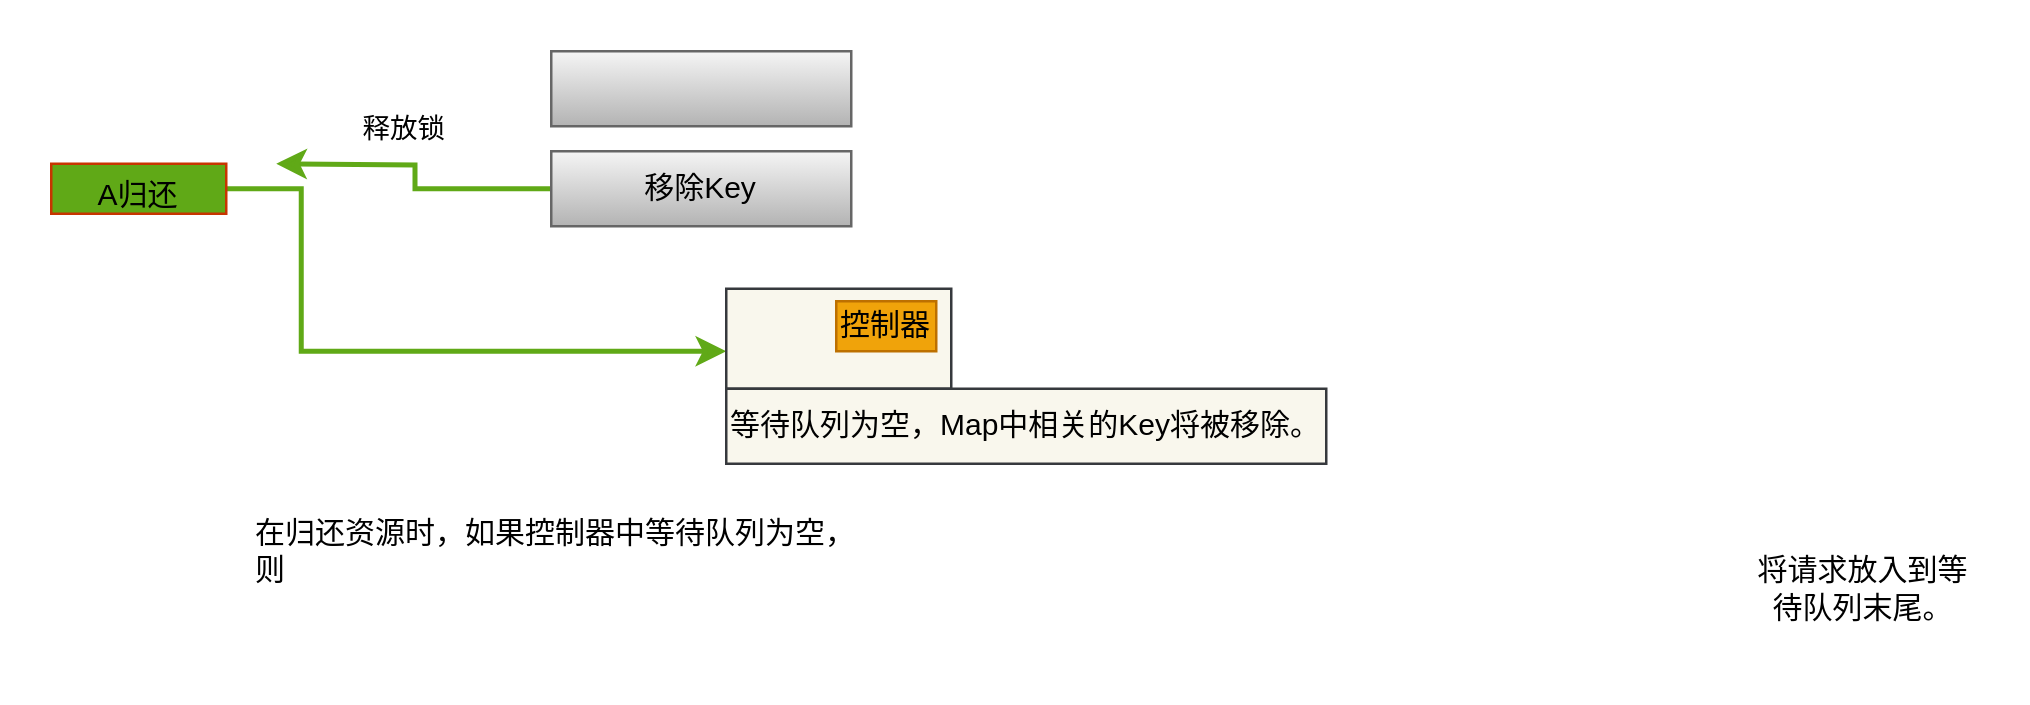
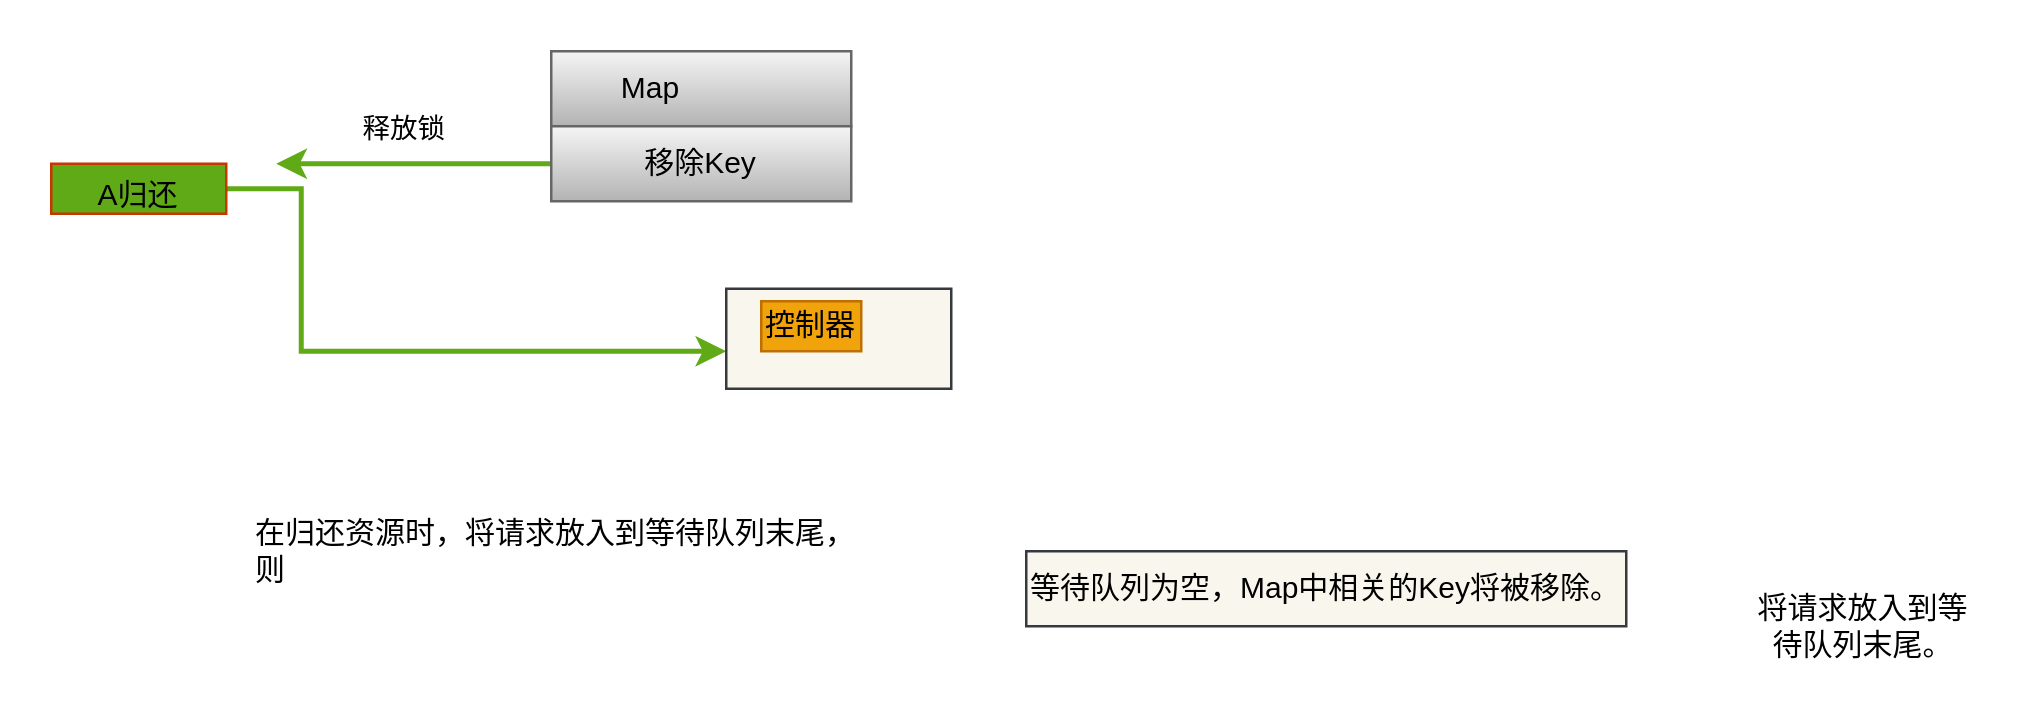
  <mxCell id="0" />
  <mxCell id="1" parent="0" />
- <mxCell id="2" value="将请求放入到等待队列末尾。" style="text;html=1;strokeColor=none;fillColor=none;align=center;verticalAlign=middle;whiteSpace=wrap;rounded=0;" parent="1" vertex="1"><mxGeometry x="700" y="225" width="90" height="20" as="geometry" /></mxCell>
+ <mxCell id="2" value="将请求放入到等待队列末尾。" style="text;html=1;strokeColor=none;fillColor=none;align=center;verticalAlign=middle;whiteSpace=wrap;rounded=0;" parent="1" vertex="1"><mxGeometry x="700" y="240" width="90" height="20" as="geometry" /></mxCell>
  <mxCell id="3" value="" style="rounded=0;whiteSpace=wrap;html=1;fillColor=#f5f5f5;strokeColor=#666666;gradientColor=#b3b3b3;" parent="1" vertex="1"><mxGeometry x="220" y="20" width="120" height="30" as="geometry" /></mxCell>
+ <mxCell id="4" value="Map" style="text;html=1;strokeColor=none;fillColor=none;align=center;verticalAlign=middle;whiteSpace=wrap;rounded=0;" parent="1" vertex="1"><mxGeometry x="240" y="25" width="40" height="20" as="geometry" /></mxCell>
  <mxCell id="5" style="edgeStyle=orthogonalEdgeStyle;rounded=0;orthogonalLoop=1;jettySize=auto;html=1;exitX=1;exitY=0.5;exitDx=0;exitDy=0;strokeColor=#60A917;strokeWidth=2;" parent="1" source="6" edge="1"><mxGeometry relative="1" as="geometry"><mxPoint x="100" y="75" as="sourcePoint" /><mxPoint x="290" y="140" as="targetPoint" /><Array as="points"><mxPoint x="120" y="75" /><mxPoint x="120" y="140" /></Array></mxGeometry></mxCell>
  <mxCell id="6" value="" style="rounded=0;whiteSpace=wrap;html=1;strokeColor=#C73500;fontColor=#000000;fillColor=#60A917;" parent="1" vertex="1"><mxGeometry x="20" y="65" width="70" height="20" as="geometry" /></mxCell>
  <mxCell id="7" value="A归还" style="text;html=1;strokeColor=none;fillColor=none;align=center;verticalAlign=middle;whiteSpace=wrap;rounded=0;" parent="1" vertex="1"><mxGeometry x="35" y="65" width="40" height="25" as="geometry" /></mxCell>
  <mxCell id="8" style="edgeStyle=orthogonalEdgeStyle;rounded=0;orthogonalLoop=1;jettySize=auto;html=1;exitX=0;exitY=0.5;exitDx=0;exitDy=0;strokeColor=#60A917;strokeWidth=2;" parent="1" source="9" edge="1"><mxGeometry relative="1" as="geometry"><mxPoint x="110" y="65" as="targetPoint" /></mxGeometry></mxCell>
- <mxCell id="9" value="移除Key" style="rounded=0;whiteSpace=wrap;html=1;fillColor=#f5f5f5;strokeColor=#666666;gradientColor=#b3b3b3;" parent="1" vertex="1"><mxGeometry x="220" y="60" width="120" height="30" as="geometry" /></mxCell>
+ <mxCell id="9" value="移除Key" style="rounded=0;whiteSpace=wrap;html=1;fillColor=#f5f5f5;strokeColor=#666666;gradientColor=#b3b3b3;" parent="1" vertex="1"><mxGeometry x="220" y="50" width="120" height="30" as="geometry" /></mxCell>
  <mxCell id="10" value="" style="rounded=0;whiteSpace=wrap;html=1;fillColor=#f9f7ed;strokeColor=#36393d;" parent="1" vertex="1"><mxGeometry x="290" y="115" width="90" height="40" as="geometry" /></mxCell>
- <mxCell id="11" value="控制器" style="text;html=1;strokeColor=#BD7000;fillColor=#f0a30a;align=center;verticalAlign=middle;whiteSpace=wrap;rounded=0;fontColor=#000000;" parent="1" vertex="1"><mxGeometry x="334" y="120" width="40" height="20" as="geometry" /></mxCell>
- <mxCell id="12" value="等待队列为空，Map中相关的Key将被移除。" style="rounded=0;whiteSpace=wrap;html=1;fillColor=#f9f7ed;strokeColor=#36393d;" parent="1" vertex="1"><mxGeometry x="290" y="155" width="240" height="30" as="geometry" /></mxCell>
+ <mxCell id="11" value="控制器" style="text;html=1;strokeColor=#BD7000;fillColor=#f0a30a;align=center;verticalAlign=middle;whiteSpace=wrap;rounded=0;fontColor=#000000;" parent="1" vertex="1"><mxGeometry x="304" y="120" width="40" height="20" as="geometry" /></mxCell>
+ <mxCell id="12" value="等待队列为空，Map中相关的Key将被移除。" style="rounded=0;whiteSpace=wrap;html=1;fillColor=#f9f7ed;strokeColor=#36393d;" parent="1" vertex="1"><mxGeometry x="410" y="220" width="240" height="30" as="geometry" /></mxCell>
  <mxCell id="13" value="释放锁" style="edgeLabel;html=1;align=center;verticalAlign=middle;resizable=0;points=[];" parent="1" vertex="1" connectable="0"><mxGeometry x="160" y="50" as="geometry" /></mxCell>
- <mxCell id="14" value="在归还资源时，如果控制器中等待队列为空，&lt;br&gt;则" style="text;html=1;strokeColor=none;fillColor=none;align=left;verticalAlign=middle;whiteSpace=wrap;rounded=0;" vertex="1" parent="1"><mxGeometry x="100" y="200" width="260" height="40" as="geometry" /></mxCell>
+ <mxCell id="14" value="在归还资源时，将请求放入到等待队列末尾，&lt;br&gt;则" style="text;html=1;strokeColor=none;fillColor=none;align=left;verticalAlign=middle;whiteSpace=wrap;rounded=0;" vertex="1" parent="1"><mxGeometry x="100" y="200" width="260" height="40" as="geometry" /></mxCell>
